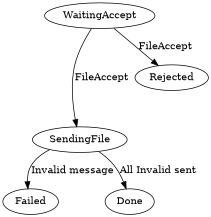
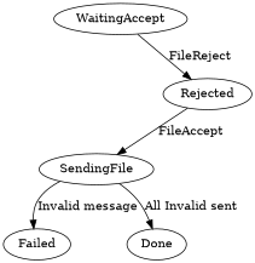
  digraph {
    WaitingAccept
    SendingFile
    Rejected
    Failed
    Done
-   WaitingAccept -> SendingFile [label=FileAccept]
-   WaitingAccept -> Rejected [label=FileAccept]
+   Rejected -> SendingFile [label=FileAccept]
+   WaitingAccept -> Rejected [label=FileReject]
    SendingFile -> Failed [label="Invalid message"]
    SendingFile -> Done [label="All Invalid sent"]
  }
